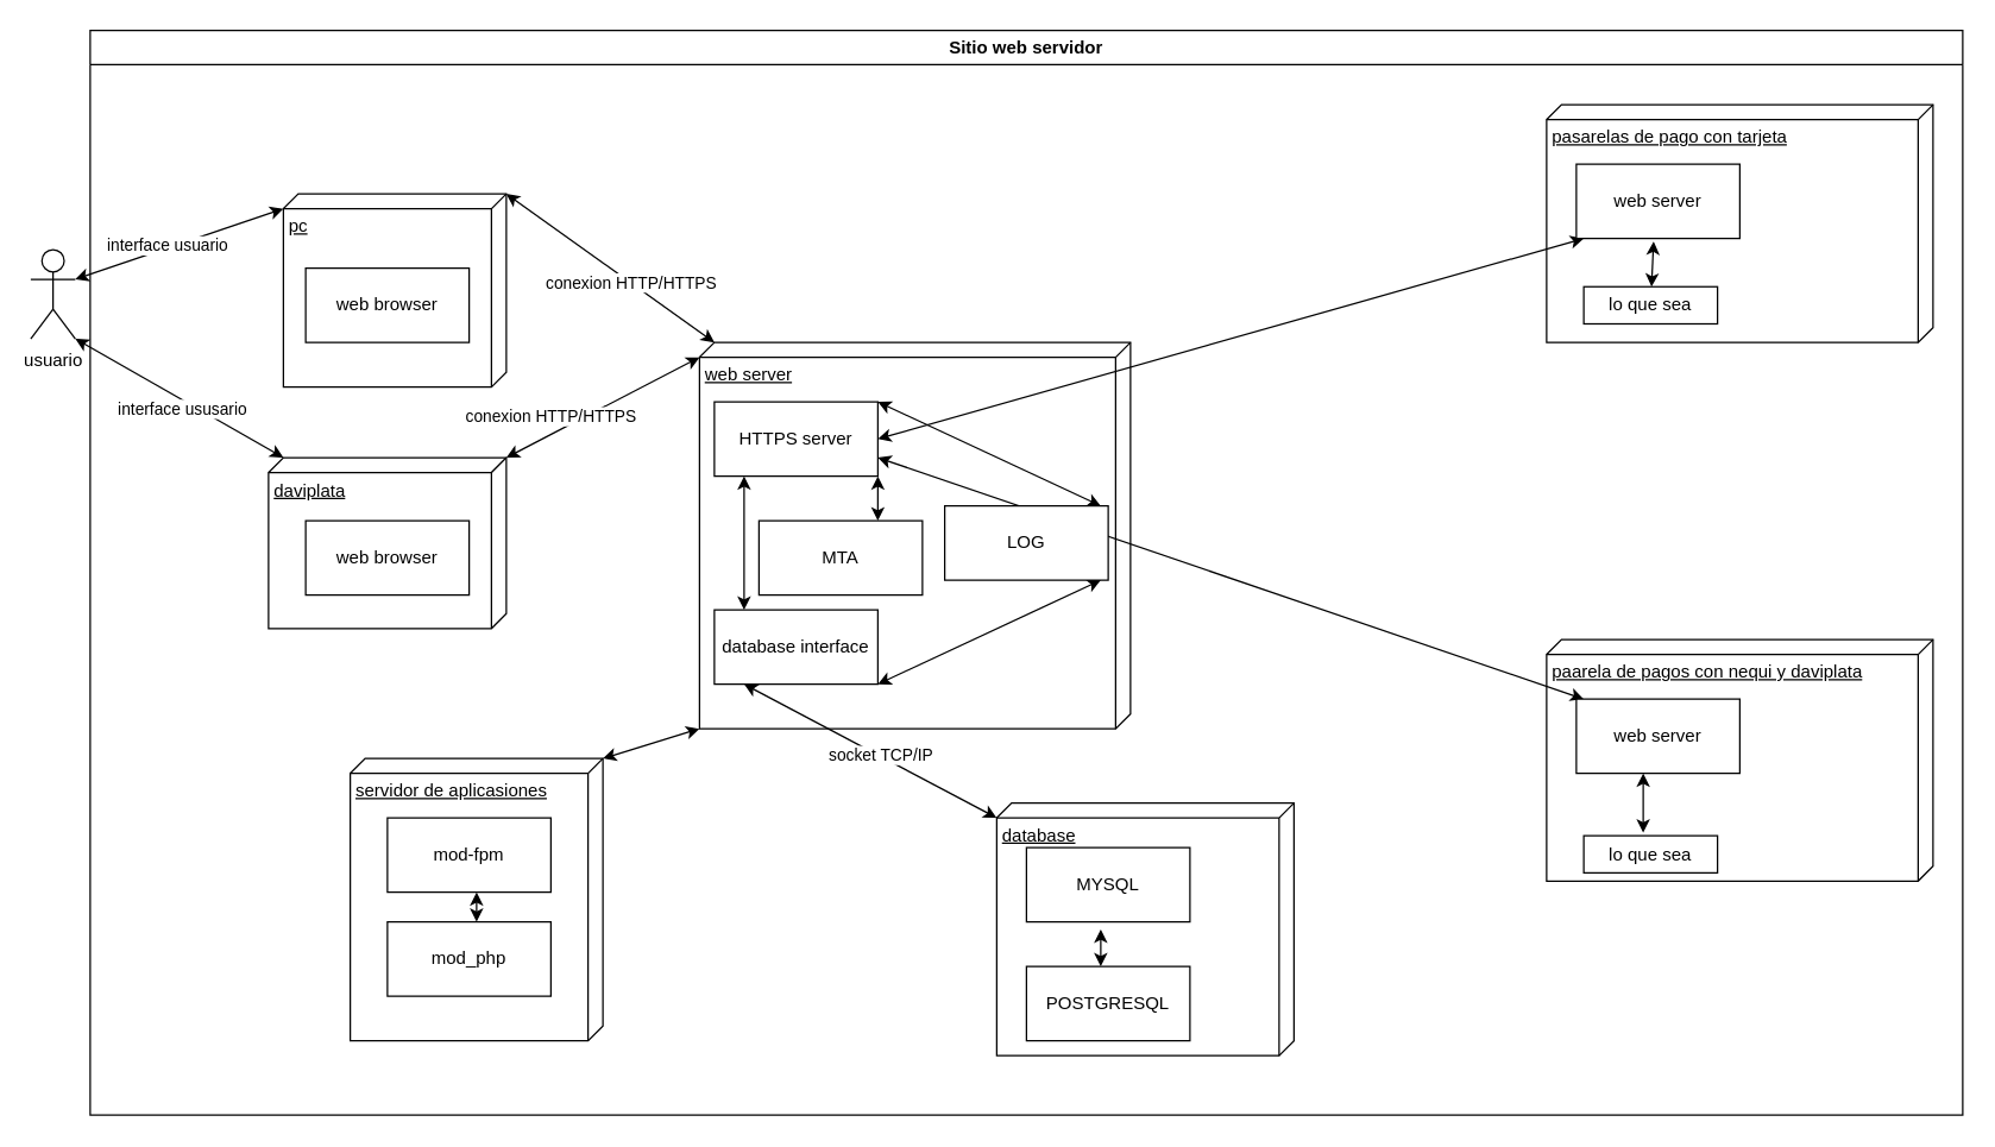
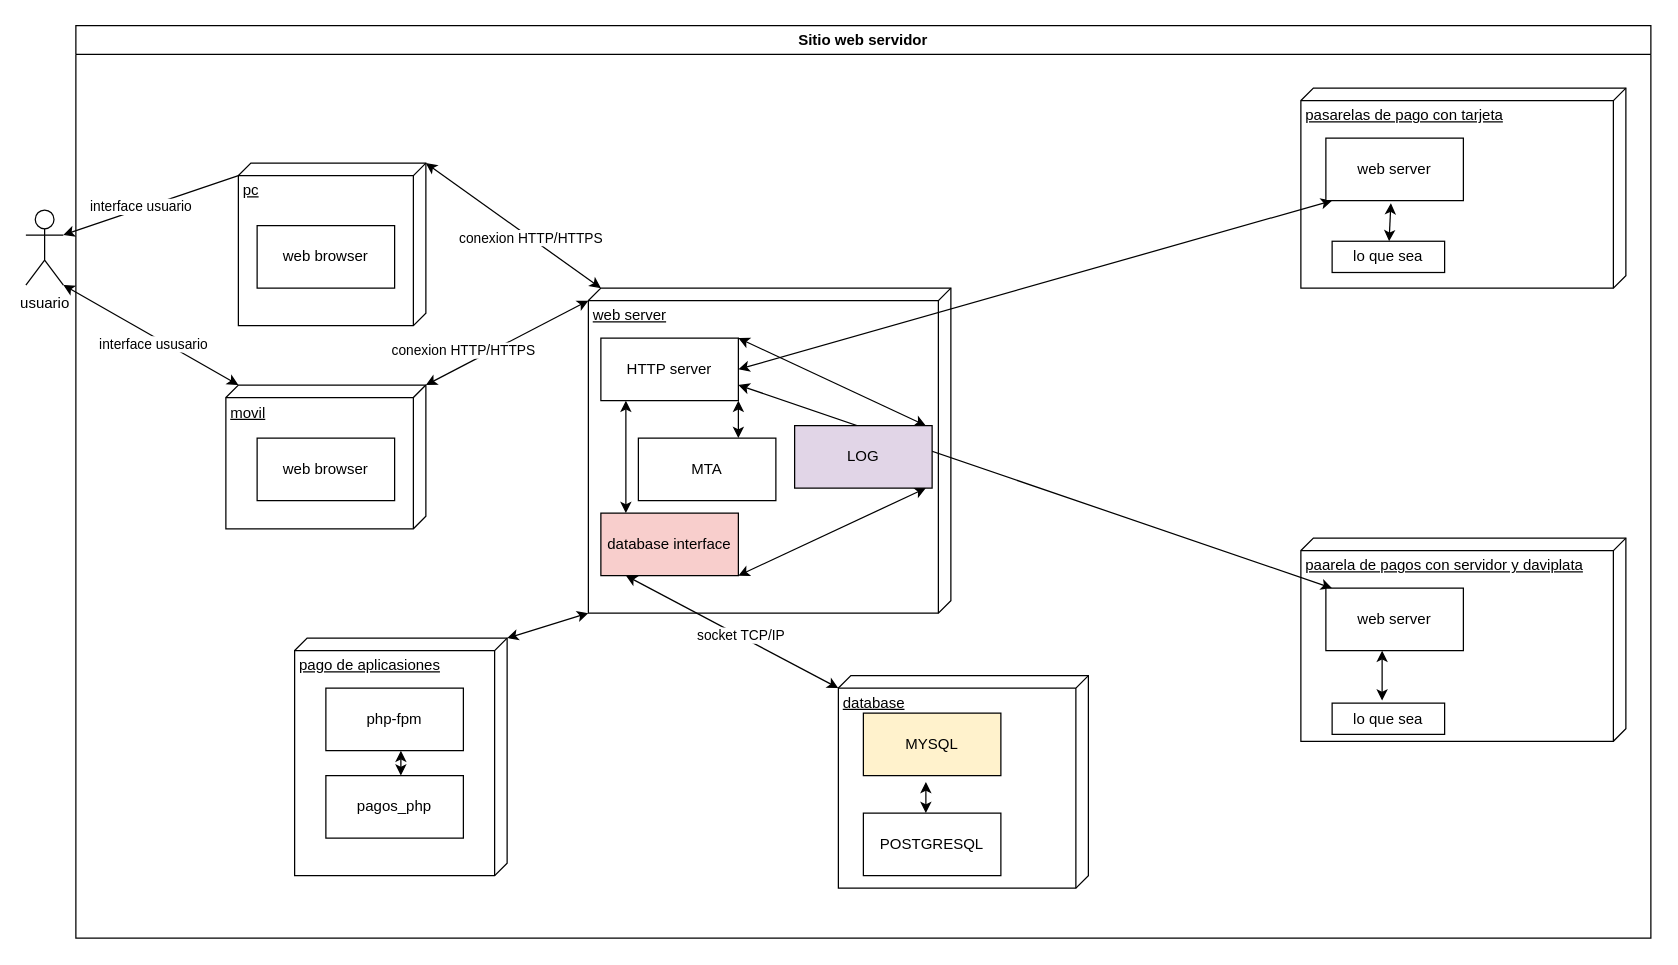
  <mxCell id="0" />
  <mxCell id="1" parent="0" />
  <mxCell id="2" value="pc" style="verticalAlign=top;align=left;spacingTop=8;spacingLeft=2;spacingRight=12;shape=cube;size=10;direction=south;fontStyle=4;html=1;whiteSpace=wrap;" parent="1" vertex="1"><mxGeometry x="190" y="130" width="150" height="130" as="geometry" /></mxCell>
  <mxCell id="3" value="web server" style="verticalAlign=top;align=left;spacingTop=8;spacingLeft=2;spacingRight=12;shape=cube;size=10;direction=south;fontStyle=4;html=1;whiteSpace=wrap;" parent="1" vertex="1"><mxGeometry x="470" y="230" width="290" height="260" as="geometry" /></mxCell>
- <mxCell id="4" value="servidor de aplicasiones" style="verticalAlign=top;align=left;spacingTop=8;spacingLeft=2;spacingRight=12;shape=cube;size=10;direction=south;fontStyle=4;html=1;whiteSpace=wrap;" parent="1" vertex="1"><mxGeometry x="235" y="510" width="170" height="190" as="geometry" /></mxCell>
+ <mxCell id="4" value="pago de aplicasiones" style="verticalAlign=top;align=left;spacingTop=8;spacingLeft=2;spacingRight=12;shape=cube;size=10;direction=south;fontStyle=4;html=1;whiteSpace=wrap;" parent="1" vertex="1"><mxGeometry x="235" y="510" width="170" height="190" as="geometry" /></mxCell>
  <mxCell id="5" value="usuario" style="shape=umlActor;verticalLabelPosition=bottom;verticalAlign=top;html=1;outlineConnect=0;" parent="1" vertex="1"><mxGeometry x="20" y="167.5" width="30" height="60" as="geometry" /></mxCell>
  <mxCell id="6" value="" style="endArrow=classic;startArrow=classic;html=1;rounded=0;exitX=0;exitY=0;exitDx=0;exitDy=0;exitPerimeter=0;entryX=0;entryY=0;entryDx=0;entryDy=280;entryPerimeter=0;" parent="1" source="2" target="3" edge="1"><mxGeometry width="50" height="50" relative="1" as="geometry"><mxPoint x="710" y="250" as="sourcePoint" /><mxPoint x="760" y="200" as="targetPoint" /></mxGeometry></mxCell>
  <mxCell id="7" value="conexion HTTP/HTTPS" style="edgeLabel;html=1;align=center;verticalAlign=middle;resizable=0;points=[];" parent="6" vertex="1" connectable="0"><mxGeometry x="0.186" relative="1" as="geometry"><mxPoint as="offset" /></mxGeometry></mxCell>
  <mxCell id="8" value="" style="endArrow=classic;startArrow=classic;html=1;rounded=0;exitX=1;exitY=0;exitDx=0;exitDy=0;entryX=1;entryY=0;entryDx=0;entryDy=0;" parent="1" edge="1"><mxGeometry width="50" height="50" relative="1" as="geometry"><mxPoint x="590" y="270" as="sourcePoint" /><mxPoint x="740" y="340" as="targetPoint" /></mxGeometry></mxCell>
  <mxCell id="9" value="" style="endArrow=classic;startArrow=classic;html=1;rounded=0;exitX=1;exitY=1;exitDx=0;exitDy=0;entryX=1;entryY=1;entryDx=0;entryDy=0;" parent="1" edge="1"><mxGeometry width="50" height="50" relative="1" as="geometry"><mxPoint x="590" y="460" as="sourcePoint" /><mxPoint x="740" y="390" as="targetPoint" /></mxGeometry></mxCell>
  <mxCell id="10" value="" style="endArrow=classic;startArrow=classic;html=1;rounded=0;exitX=0;exitY=0;exitDx=10;exitDy=0;exitPerimeter=0;entryX=0;entryY=1;entryDx=10;entryDy=0;entryPerimeter=0;" parent="1" edge="1"><mxGeometry width="50" height="50" relative="1" as="geometry"><mxPoint x="500" y="410" as="sourcePoint" /><mxPoint x="500" y="320" as="targetPoint" /></mxGeometry></mxCell>
- <mxCell id="11" value="daviplata" style="verticalAlign=top;align=left;spacingTop=8;spacingLeft=2;spacingRight=12;shape=cube;size=10;direction=south;fontStyle=4;html=1;whiteSpace=wrap;" parent="1" vertex="1"><mxGeometry x="180" y="307.5" width="160" height="115" as="geometry" /></mxCell>
- <mxCell id="12" value="" style="endArrow=classic;startArrow=classic;html=1;rounded=0;exitX=1;exitY=0.333;exitDx=0;exitDy=0;exitPerimeter=0;entryX=0;entryY=0;entryDx=10;entryDy=150;entryPerimeter=0;" parent="1" source="5" target="2" edge="1"><mxGeometry width="50" height="50" relative="1" as="geometry"><mxPoint x="710" y="350" as="sourcePoint" /><mxPoint x="760" y="300" as="targetPoint" /></mxGeometry></mxCell>
+ <mxCell id="11" value="movil" style="verticalAlign=top;align=left;spacingTop=8;spacingLeft=2;spacingRight=12;shape=cube;size=10;direction=south;fontStyle=4;html=1;whiteSpace=wrap;" parent="1" vertex="1"><mxGeometry x="180" y="307.5" width="160" height="115" as="geometry" /></mxCell>
+ <mxCell id="12" value="" style="endArrow=none;startArrow=classic;html=1;rounded=0;exitX=1;exitY=0.333;exitDx=0;exitDy=0;exitPerimeter=0;entryX=0;entryY=0;entryDx=10;entryDy=150;entryPerimeter=0;" parent="1" source="5" target="2" edge="1"><mxGeometry width="50" height="50" relative="1" as="geometry"><mxPoint x="710" y="350" as="sourcePoint" /><mxPoint x="760" y="300" as="targetPoint" /></mxGeometry></mxCell>
  <mxCell id="13" value="interface usuario" style="edgeLabel;html=1;align=center;verticalAlign=middle;resizable=0;points=[];" parent="12" vertex="1" connectable="0"><mxGeometry x="-0.222" y="-1" relative="1" as="geometry"><mxPoint x="6" y="-5" as="offset" /></mxGeometry></mxCell>
  <mxCell id="14" value="" style="endArrow=classic;startArrow=classic;html=1;rounded=0;exitX=0;exitY=0;exitDx=0;exitDy=150;exitPerimeter=0;entryX=1;entryY=1;entryDx=0;entryDy=0;entryPerimeter=0;" parent="1" source="11" target="5" edge="1"><mxGeometry width="50" height="50" relative="1" as="geometry"><mxPoint x="710" y="350" as="sourcePoint" /><mxPoint x="760" y="300" as="targetPoint" /></mxGeometry></mxCell>
  <mxCell id="15" value="interface ususario" style="edgeLabel;html=1;align=center;verticalAlign=middle;resizable=0;points=[];" parent="14" vertex="1" connectable="0"><mxGeometry x="0.271" relative="1" as="geometry"><mxPoint x="20" y="18" as="offset" /></mxGeometry></mxCell>
  <mxCell id="16" value="" style="endArrow=classic;startArrow=classic;html=1;rounded=0;exitX=0;exitY=0;exitDx=0;exitDy=0;exitPerimeter=0;entryX=0;entryY=0;entryDx=10;entryDy=290;entryPerimeter=0;" parent="1" source="11" target="3" edge="1"><mxGeometry width="50" height="50" relative="1" as="geometry"><mxPoint x="710" y="350" as="sourcePoint" /><mxPoint x="760" y="300" as="targetPoint" /></mxGeometry></mxCell>
  <mxCell id="17" value="conexion HTTP/HTTPS" style="edgeLabel;html=1;align=center;verticalAlign=middle;resizable=0;points=[];" parent="16" vertex="1" connectable="0"><mxGeometry x="0.237" y="3" relative="1" as="geometry"><mxPoint x="-50" y="17" as="offset" /></mxGeometry></mxCell>
  <mxCell id="18" value="Module" style="shape=module;align=left;spacingLeft=20;align=center;verticalAlign=top;whiteSpace=wrap;html=1;" parent="1" vertex="1"><mxGeometry x="770" y="610" width="100" height="50" as="geometry" /></mxCell>
  <mxCell id="19" value="database" style="verticalAlign=top;align=left;spacingTop=8;spacingLeft=2;spacingRight=12;shape=cube;size=10;direction=south;fontStyle=4;html=1;whiteSpace=wrap;" parent="1" vertex="1"><mxGeometry x="670" y="540" width="200" height="170" as="geometry" /></mxCell>
  <mxCell id="20" value="" style="endArrow=classic;startArrow=classic;html=1;rounded=0;exitX=0;exitY=0;exitDx=10;exitDy=200;entryX=0;entryY=1;entryDx=10;entryDy=0;entryPerimeter=0;exitPerimeter=0;" parent="1" source="19" edge="1"><mxGeometry width="50" height="50" relative="1" as="geometry"><mxPoint x="710" y="350" as="sourcePoint" /><mxPoint x="500" y="460" as="targetPoint" /></mxGeometry></mxCell>
  <mxCell id="21" value="socket TCP/IP" style="edgeLabel;html=1;align=center;verticalAlign=middle;resizable=0;points=[];" parent="20" vertex="1" connectable="0"><mxGeometry x="-0.077" y="-1" relative="1" as="geometry"><mxPoint as="offset" /></mxGeometry></mxCell>
  <mxCell id="22" value="" style="endArrow=classic;startArrow=classic;html=1;rounded=0;exitX=0.5;exitY=0;exitDx=0;exitDy=0;entryX=0.5;entryY=1;entryDx=0;entryDy=0;" parent="1" edge="1"><mxGeometry width="50" height="50" relative="1" as="geometry"><mxPoint x="740" y="650" as="sourcePoint" /><mxPoint x="740" y="625" as="targetPoint" /></mxGeometry></mxCell>
  <mxCell id="23" value="" style="endArrow=classic;startArrow=classic;html=1;rounded=0;exitX=0.5;exitY=0;exitDx=0;exitDy=0;entryX=0.5;entryY=1;entryDx=0;entryDy=0;" parent="1" edge="1"><mxGeometry width="50" height="50" relative="1" as="geometry"><mxPoint x="320" y="620" as="sourcePoint" /><mxPoint x="320" y="600" as="targetPoint" /></mxGeometry></mxCell>
  <mxCell id="24" value="pasarelas de pago con tarjeta" style="verticalAlign=top;align=left;spacingTop=8;spacingLeft=2;spacingRight=12;shape=cube;size=10;direction=south;fontStyle=4;html=1;whiteSpace=wrap;" parent="1" vertex="1"><mxGeometry x="1040" y="70" width="260" height="160" as="geometry" /></mxCell>
- <mxCell id="25" value="paarela de pagos con nequi y daviplata" style="verticalAlign=top;align=left;spacingTop=8;spacingLeft=2;spacingRight=12;shape=cube;size=10;direction=south;fontStyle=4;html=1;whiteSpace=wrap;" parent="1" vertex="1"><mxGeometry x="1040" y="430" width="260" height="162.5" as="geometry" /></mxCell>
+ <mxCell id="25" value="paarela de pagos con servidor y daviplata" style="verticalAlign=top;align=left;spacingTop=8;spacingLeft=2;spacingRight=12;shape=cube;size=10;direction=south;fontStyle=4;html=1;whiteSpace=wrap;" parent="1" vertex="1"><mxGeometry x="1040" y="430" width="260" height="162.5" as="geometry" /></mxCell>
  <mxCell id="26" value="lo que sea" style="rounded=0;whiteSpace=wrap;html=1;" parent="1" vertex="1"><mxGeometry x="1065" y="562" width="90" height="25" as="geometry" /></mxCell>
  <mxCell id="27" value="lo que sea" style="rounded=0;whiteSpace=wrap;html=1;" parent="1" vertex="1"><mxGeometry x="1065" y="192.5" width="90" height="25" as="geometry" /></mxCell>
  <mxCell id="28" value="" style="endArrow=classic;startArrow=classic;html=1;rounded=0;exitX=1;exitY=1;exitDx=0;exitDy=0;entryX=0.7;entryY=0;entryDx=0;entryDy=0;entryPerimeter=0;" parent="1" edge="1"><mxGeometry width="50" height="50" relative="1" as="geometry"><mxPoint x="590" y="320" as="sourcePoint" /><mxPoint x="590" y="350" as="targetPoint" /></mxGeometry></mxCell>
  <mxCell id="29" value="" style="endArrow=classic;startArrow=classic;html=1;rounded=0;entryX=0;entryY=0;entryDx=10;entryDy=0;entryPerimeter=0;exitX=1;exitY=0.75;exitDx=0;exitDy=0;" parent="1" edge="1"><mxGeometry width="50" height="50" relative="1" as="geometry"><mxPoint x="590" y="307.5" as="sourcePoint" /><mxPoint x="1065" y="470" as="targetPoint" /></mxGeometry></mxCell>
  <mxCell id="30" value="" style="endArrow=classic;startArrow=classic;html=1;rounded=0;entryX=0;entryY=1;entryDx=10;entryDy=0;entryPerimeter=0;exitX=1;exitY=0.5;exitDx=0;exitDy=0;" parent="1" edge="1"><mxGeometry width="50" height="50" relative="1" as="geometry"><mxPoint x="590" y="295" as="sourcePoint" /><mxPoint x="1065" y="160" as="targetPoint" /></mxGeometry></mxCell>
  <mxCell id="31" value="" style="endArrow=classic;startArrow=classic;html=1;rounded=0;entryX=0.57;entryY=1.04;entryDx=0;entryDy=0;entryPerimeter=0;" parent="1" source="27" edge="1"><mxGeometry width="50" height="50" relative="1" as="geometry"><mxPoint x="710" y="350" as="sourcePoint" /><mxPoint x="1112" y="162" as="targetPoint" /></mxGeometry></mxCell>
  <mxCell id="32" value="" style="endArrow=classic;startArrow=classic;html=1;rounded=0;entryX=0.5;entryY=1;entryDx=0;entryDy=0;" parent="1" edge="1"><mxGeometry width="50" height="50" relative="1" as="geometry"><mxPoint x="1105" y="560" as="sourcePoint" /><mxPoint x="1105" y="520" as="targetPoint" /></mxGeometry></mxCell>
  <mxCell id="33" value="" style="endArrow=classic;startArrow=classic;html=1;rounded=0;exitX=0;exitY=0;exitDx=0;exitDy=0;exitPerimeter=0;entryX=1;entryY=1;entryDx=0;entryDy=0;entryPerimeter=0;" parent="1" source="4" target="3" edge="1"><mxGeometry width="50" height="50" relative="1" as="geometry"><mxPoint x="710" y="450" as="sourcePoint" /><mxPoint x="760" y="400" as="targetPoint" /></mxGeometry></mxCell>
  <mxCell id="34" value="Sitio web servidor" style="swimlane;whiteSpace=wrap;html=1;startSize=23;" vertex="1" parent="1"><mxGeometry x="60" y="20" width="1260" height="730" as="geometry" /></mxCell>
  <mxCell id="35" value="web browser" style="html=1;whiteSpace=wrap;" vertex="1" parent="34"><mxGeometry x="145" y="160" width="110" height="50" as="geometry" /></mxCell>
- <mxCell id="36" value="database interface" style="html=1;whiteSpace=wrap;" vertex="1" parent="34"><mxGeometry x="420" y="390" width="110" height="50" as="geometry" /></mxCell>
- <mxCell id="37" value="LOG" style="html=1;whiteSpace=wrap;" vertex="1" parent="34"><mxGeometry x="575" y="320" width="110" height="50" as="geometry" /></mxCell>
- <mxCell id="38" value="mod-fpm" style="html=1;whiteSpace=wrap;" vertex="1" parent="34"><mxGeometry x="200" y="530" width="110" height="50" as="geometry" /></mxCell>
- <mxCell id="39" value="mod_php" style="html=1;whiteSpace=wrap;" vertex="1" parent="34"><mxGeometry x="200" y="600" width="110" height="50" as="geometry" /></mxCell>
+ <mxCell id="36" value="database interface" style="html=1;whiteSpace=wrap;fillColor=#f8cecc;" vertex="1" parent="34"><mxGeometry x="420" y="390" width="110" height="50" as="geometry" /></mxCell>
+ <mxCell id="37" value="LOG" style="html=1;whiteSpace=wrap;fillColor=#e1d5e7;" vertex="1" parent="34"><mxGeometry x="575" y="320" width="110" height="50" as="geometry" /></mxCell>
+ <mxCell id="38" value="php-fpm" style="html=1;whiteSpace=wrap;" vertex="1" parent="34"><mxGeometry x="200" y="530" width="110" height="50" as="geometry" /></mxCell>
+ <mxCell id="39" value="pagos_php" style="html=1;whiteSpace=wrap;" vertex="1" parent="34"><mxGeometry x="200" y="600" width="110" height="50" as="geometry" /></mxCell>
  <mxCell id="40" value="POSTGRESQL" style="html=1;whiteSpace=wrap;" vertex="1" parent="34"><mxGeometry x="630" y="630" width="110" height="50" as="geometry" /></mxCell>
- <mxCell id="41" value="MYSQL" style="html=1;whiteSpace=wrap;" vertex="1" parent="34"><mxGeometry x="630" y="550" width="110" height="50" as="geometry" /></mxCell>
+ <mxCell id="41" value="MYSQL" style="html=1;whiteSpace=wrap;fillColor=#fff2cc;" vertex="1" parent="34"><mxGeometry x="630" y="550" width="110" height="50" as="geometry" /></mxCell>
  <mxCell id="42" value="web server" style="html=1;whiteSpace=wrap;" vertex="1" parent="34"><mxGeometry x="1000" y="90" width="110" height="50" as="geometry" /></mxCell>
  <mxCell id="43" value="web server" style="html=1;whiteSpace=wrap;" vertex="1" parent="34"><mxGeometry x="1000" y="450" width="110" height="50" as="geometry" /></mxCell>
  <mxCell id="44" value="web browser" style="html=1;whiteSpace=wrap;" vertex="1" parent="1"><mxGeometry x="205" y="350" width="110" height="50" as="geometry" /></mxCell>
- <mxCell id="45" value="HTTPS server" style="html=1;whiteSpace=wrap;" vertex="1" parent="1"><mxGeometry x="480" y="270" width="110" height="50" as="geometry" /></mxCell>
+ <mxCell id="45" value="HTTP server" style="html=1;whiteSpace=wrap;" vertex="1" parent="1"><mxGeometry x="480" y="270" width="110" height="50" as="geometry" /></mxCell>
  <mxCell id="46" value="MTA" style="html=1;whiteSpace=wrap;" vertex="1" parent="1"><mxGeometry x="510" y="350" width="110" height="50" as="geometry" /></mxCell>
